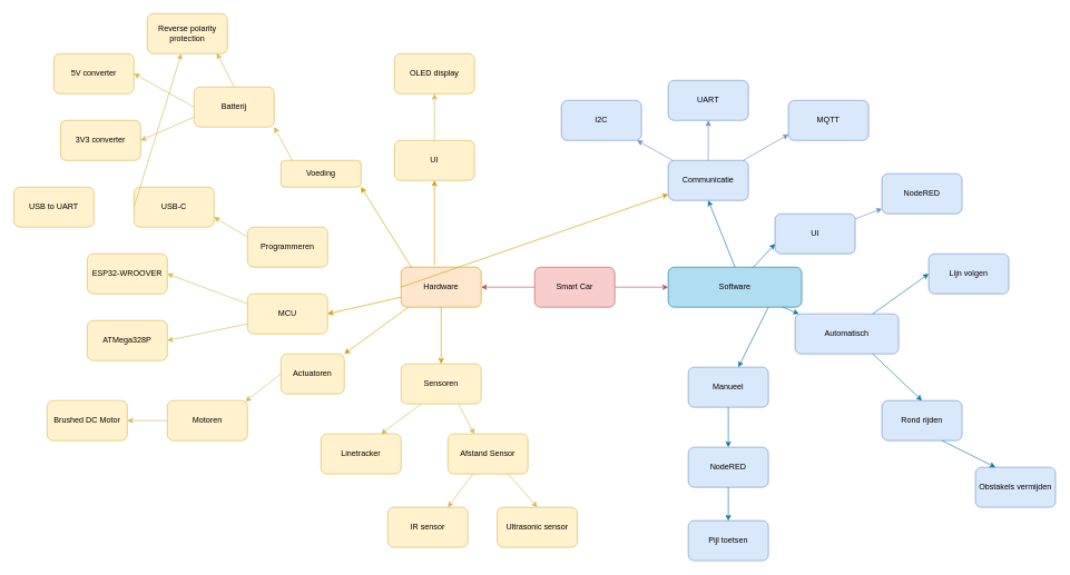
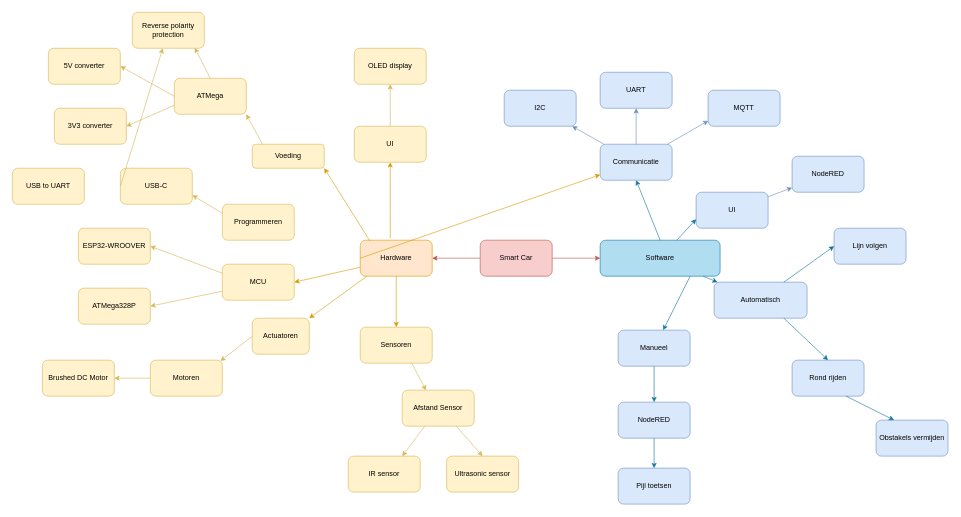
  <mxCell id="0" />
  <mxCell id="1" parent="0" />
  <mxCell id="2" value="" style="edgeStyle=orthogonalEdgeStyle;rounded=0;orthogonalLoop=1;jettySize=auto;html=1;fillColor=#f8cecc;strokeColor=#b85450;" parent="1" source="4" target="5" edge="1"><mxGeometry relative="1" as="geometry" /></mxCell>
  <mxCell id="3" value="" style="edgeStyle=orthogonalEdgeStyle;rounded=0;orthogonalLoop=1;jettySize=auto;html=1;fillColor=#f8cecc;strokeColor=#b85450;" parent="1" source="4" target="6" edge="1"><mxGeometry relative="1" as="geometry" /></mxCell>
  <mxCell id="4" value="Smart Car" style="rounded=1;whiteSpace=wrap;html=1;fillColor=#f8cecc;strokeColor=#b85450;" parent="1" vertex="1"><mxGeometry x="800" y="400" width="120" height="60" as="geometry" /></mxCell>
  <mxCell id="5" value="Hardware" style="rounded=1;whiteSpace=wrap;html=1;fillColor=#ffe6cc;strokeColor=#d79b00;" parent="1" vertex="1"><mxGeometry x="600" y="400" width="120" height="60" as="geometry" /></mxCell>
  <mxCell id="6" value="Software" style="rounded=1;whiteSpace=wrap;html=1;fillColor=#b1ddf0;strokeColor=#10739e;" parent="1" vertex="1"><mxGeometry x="1000" y="400" width="200" height="60" as="geometry" /></mxCell>
  <mxCell id="7" value="MCU" style="rounded=1;whiteSpace=wrap;html=1;fillColor=#fff2cc;strokeColor=#d6b656;" parent="1" vertex="1"><mxGeometry x="370" y="440" width="120" height="60" as="geometry" /></mxCell>
  <mxCell id="8" value="Voeding" style="rounded=1;whiteSpace=wrap;html=1;fillColor=#fff2cc;strokeColor=#d6b656;" parent="1" vertex="1"><mxGeometry x="420" y="240" width="120" height="40" as="geometry" /></mxCell>
  <mxCell id="9" value="Actuatoren" style="rounded=1;whiteSpace=wrap;html=1;fillColor=#fff2cc;strokeColor=#d6b656;" parent="1" vertex="1"><mxGeometry x="420" y="530" width="95" height="60" as="geometry" /></mxCell>
  <mxCell id="10" value="Sensoren" style="rounded=1;whiteSpace=wrap;html=1;fillColor=#fff2cc;strokeColor=#d6b656;" parent="1" vertex="1"><mxGeometry x="600" y="545" width="120" height="60" as="geometry" /></mxCell>
  <mxCell id="11" value="UI" style="rounded=1;whiteSpace=wrap;html=1;fillColor=#fff2cc;strokeColor=#d6b656;" parent="1" vertex="1"><mxGeometry x="590" y="210" width="120" height="60" as="geometry" /></mxCell>
  <mxCell id="12" value="Programmeren" style="rounded=1;whiteSpace=wrap;html=1;fillColor=#fff2cc;strokeColor=#d6b656;" parent="1" vertex="1"><mxGeometry x="370" y="340" width="120" height="60" as="geometry" /></mxCell>
  <mxCell id="13" value="" style="endArrow=classic;html=1;entryX=0.5;entryY=1;entryDx=0;entryDy=0;exitX=0.417;exitY=-0.05;exitDx=0;exitDy=0;exitPerimeter=0;fillColor=#ffe6cc;strokeColor=#d79b00;" parent="1" source="5" target="11" edge="1"><mxGeometry width="50" height="50" relative="1" as="geometry"><mxPoint x="650" y="390" as="sourcePoint" /><mxPoint x="590" y="430" as="targetPoint" /></mxGeometry></mxCell>
  <mxCell id="14" value="" style="endArrow=classic;html=1;entryX=1;entryY=1;entryDx=0;entryDy=0;exitX=0.133;exitY=0.017;exitDx=0;exitDy=0;exitPerimeter=0;fillColor=#ffe6cc;strokeColor=#d79b00;" parent="1" source="5" target="8" edge="1"><mxGeometry width="50" height="50" relative="1" as="geometry"><mxPoint x="540" y="480" as="sourcePoint" /><mxPoint x="590" y="430" as="targetPoint" /></mxGeometry></mxCell>
  <mxCell id="15" value="" style="endArrow=classic;html=1;exitX=0;exitY=0.5;exitDx=0;exitDy=0;fillColor=#ffe6cc;strokeColor=#d79b00;" parent="1" source="5" target="47" edge="1"><mxGeometry width="50" height="50" relative="1" as="geometry"><mxPoint x="540" y="480" as="sourcePoint" /><mxPoint x="590" y="430" as="targetPoint" /></mxGeometry></mxCell>
  <mxCell id="16" value="" style="endArrow=classic;html=1;exitX=0;exitY=0.75;exitDx=0;exitDy=0;entryX=1;entryY=0.5;entryDx=0;entryDy=0;fillColor=#ffe6cc;strokeColor=#d79b00;" parent="1" source="5" target="7" edge="1"><mxGeometry width="50" height="50" relative="1" as="geometry"><mxPoint x="540" y="480" as="sourcePoint" /><mxPoint x="590" y="430" as="targetPoint" /></mxGeometry></mxCell>
  <mxCell id="17" value="" style="endArrow=classic;html=1;entryX=1;entryY=0;entryDx=0;entryDy=0;exitX=0.092;exitY=1;exitDx=0;exitDy=0;exitPerimeter=0;fillColor=#ffe6cc;strokeColor=#d79b00;" parent="1" source="5" target="9" edge="1"><mxGeometry width="50" height="50" relative="1" as="geometry"><mxPoint x="540" y="480" as="sourcePoint" /><mxPoint x="590" y="430" as="targetPoint" /></mxGeometry></mxCell>
  <mxCell id="18" value="" style="endArrow=classic;html=1;entryX=0.5;entryY=0;entryDx=0;entryDy=0;exitX=0.5;exitY=1;exitDx=0;exitDy=0;fillColor=#ffe6cc;strokeColor=#d79b00;" parent="1" source="5" target="10" edge="1"><mxGeometry width="50" height="50" relative="1" as="geometry"><mxPoint x="540" y="480" as="sourcePoint" /><mxPoint x="590" y="430" as="targetPoint" /></mxGeometry></mxCell>
  <mxCell id="19" value="OLED display" style="rounded=1;whiteSpace=wrap;html=1;fillColor=#fff2cc;strokeColor=#d6b656;" parent="1" vertex="1"><mxGeometry x="590" y="80" width="120" height="60" as="geometry" /></mxCell>
  <mxCell id="20" value="5V converter" style="rounded=1;whiteSpace=wrap;html=1;fillColor=#fff2cc;strokeColor=#d6b656;" parent="1" vertex="1"><mxGeometry x="80" y="80" width="120" height="60" as="geometry" /></mxCell>
- <mxCell id="21" value="Batterij" style="rounded=1;whiteSpace=wrap;html=1;fillColor=#fff2cc;strokeColor=#d6b656;" parent="1" vertex="1"><mxGeometry x="290" y="130" width="120" height="60" as="geometry" /></mxCell>
+ <mxCell id="21" value="ATMega" style="rounded=1;whiteSpace=wrap;html=1;fillColor=#fff2cc;strokeColor=#d6b656;" parent="1" vertex="1"><mxGeometry x="290" y="130" width="120" height="60" as="geometry" /></mxCell>
  <mxCell id="22" value="" style="endArrow=classic;html=1;entryX=0.5;entryY=1;entryDx=0;entryDy=0;exitX=0.5;exitY=0;exitDx=0;exitDy=0;fillColor=#fff2cc;strokeColor=#d6b656;" parent="1" source="11" target="19" edge="1"><mxGeometry width="50" height="50" relative="1" as="geometry"><mxPoint x="390" y="380" as="sourcePoint" /><mxPoint x="440" y="330" as="targetPoint" /></mxGeometry></mxCell>
  <mxCell id="23" value="" style="endArrow=classic;html=1;entryX=1;entryY=1;entryDx=0;entryDy=0;exitX=0.143;exitY=0.01;exitDx=0;exitDy=0;exitPerimeter=0;fillColor=#fff2cc;strokeColor=#d6b656;" parent="1" source="8" target="21" edge="1"><mxGeometry width="50" height="50" relative="1" as="geometry"><mxPoint x="390" y="380" as="sourcePoint" /><mxPoint x="440" y="330" as="targetPoint" /></mxGeometry></mxCell>
  <mxCell id="24" value="USB-C" style="rounded=1;whiteSpace=wrap;html=1;fillColor=#fff2cc;strokeColor=#d6b656;" parent="1" vertex="1"><mxGeometry x="200" y="280" width="120" height="60" as="geometry" /></mxCell>
  <mxCell id="25" value="" style="endArrow=classic;html=1;entryX=1;entryY=0.75;entryDx=0;entryDy=0;exitX=0;exitY=0.25;exitDx=0;exitDy=0;fillColor=#fff2cc;strokeColor=#d6b656;" parent="1" source="12" target="24" edge="1"><mxGeometry width="50" height="50" relative="1" as="geometry"><mxPoint x="490" y="370" as="sourcePoint" /><mxPoint x="540" y="320" as="targetPoint" /></mxGeometry></mxCell>
  <mxCell id="26" value="USB to UART" style="rounded=1;whiteSpace=wrap;html=1;fillColor=#fff2cc;strokeColor=#d6b656;" parent="1" vertex="1"><mxGeometry x="20" y="280" width="120" height="60" as="geometry" /></mxCell>
  <mxCell id="27" value="" style="endArrow=classic;html=1;exitX=0;exitY=0.5;exitDx=0;exitDy=0;fillColor=#fff2cc;strokeColor=#d6b656;" parent="1" source="24" target="37" edge="1"><mxGeometry width="50" height="50" relative="1" as="geometry"><mxPoint x="490" y="370" as="sourcePoint" /><mxPoint x="540" y="320" as="targetPoint" /></mxGeometry></mxCell>
  <mxCell id="28" value="ESP32-WROOVER" style="rounded=1;whiteSpace=wrap;html=1;fillColor=#fff2cc;strokeColor=#d6b656;" parent="1" vertex="1"><mxGeometry x="130" y="380" width="120" height="60" as="geometry" /></mxCell>
  <mxCell id="29" value="ATMega328P" style="rounded=1;whiteSpace=wrap;html=1;fillColor=#fff2cc;strokeColor=#d6b656;" parent="1" vertex="1"><mxGeometry x="130" y="480" width="120" height="60" as="geometry" /></mxCell>
  <mxCell id="30" value="" style="endArrow=classic;html=1;entryX=1;entryY=0.5;entryDx=0;entryDy=0;exitX=0;exitY=0.25;exitDx=0;exitDy=0;fillColor=#fff2cc;strokeColor=#d6b656;" parent="1" source="7" target="28" edge="1"><mxGeometry width="50" height="50" relative="1" as="geometry"><mxPoint x="340" y="520" as="sourcePoint" /><mxPoint x="390" y="470" as="targetPoint" /></mxGeometry></mxCell>
  <mxCell id="31" value="" style="endArrow=classic;html=1;entryX=1;entryY=0.5;entryDx=0;entryDy=0;exitX=0;exitY=0.75;exitDx=0;exitDy=0;fillColor=#fff2cc;strokeColor=#d6b656;" parent="1" source="7" target="29" edge="1"><mxGeometry width="50" height="50" relative="1" as="geometry"><mxPoint x="340" y="520" as="sourcePoint" /><mxPoint x="390" y="470" as="targetPoint" /></mxGeometry></mxCell>
  <mxCell id="32" value="" style="edgeStyle=orthogonalEdgeStyle;rounded=0;orthogonalLoop=1;jettySize=auto;html=1;fillColor=#fff2cc;strokeColor=#d6b656;" parent="1" source="33" target="34" edge="1"><mxGeometry relative="1" as="geometry" /></mxCell>
  <mxCell id="33" value="Motoren" style="rounded=1;whiteSpace=wrap;html=1;fillColor=#fff2cc;strokeColor=#d6b656;" parent="1" vertex="1"><mxGeometry x="250" y="600" width="120" height="60" as="geometry" /></mxCell>
  <mxCell id="34" value="Brushed DC Motor" style="rounded=1;whiteSpace=wrap;html=1;fillColor=#fff2cc;strokeColor=#d6b656;" parent="1" vertex="1"><mxGeometry x="70" y="600" width="120" height="60" as="geometry" /></mxCell>
  <mxCell id="35" value="" style="endArrow=classic;html=1;exitX=0;exitY=0.5;exitDx=0;exitDy=0;entryX=0.975;entryY=0.023;entryDx=0;entryDy=0;entryPerimeter=0;fillColor=#fff2cc;strokeColor=#d6b656;" parent="1" source="9" target="33" edge="1"><mxGeometry width="50" height="50" relative="1" as="geometry"><mxPoint x="50" y="760" as="sourcePoint" /><mxPoint x="370" y="600" as="targetPoint" /></mxGeometry></mxCell>
- <mxCell id="36" value="Linetracker" style="rounded=1;whiteSpace=wrap;html=1;fillColor=#fff2cc;strokeColor=#d6b656;" parent="1" vertex="1"><mxGeometry x="480" y="650" width="120" height="60" as="geometry" /></mxCell>
  <mxCell id="37" value="Reverse polarity protection" style="rounded=1;whiteSpace=wrap;html=1;fillColor=#fff2cc;strokeColor=#d6b656;" parent="1" vertex="1"><mxGeometry x="220" width="120" height="60" as="geometry" y="20" /></mxCell>
  <mxCell id="38" value="" style="endArrow=classic;html=1;entryX=1;entryY=0.5;entryDx=0;entryDy=0;exitX=0;exitY=0.5;exitDx=0;exitDy=0;fillColor=#fff2cc;strokeColor=#d6b656;" parent="1" source="21" target="20" edge="1"><mxGeometry width="50" height="50" relative="1" as="geometry"><mxPoint x="250" y="300" as="sourcePoint" /><mxPoint x="300" y="250" as="targetPoint" /></mxGeometry></mxCell>
  <mxCell id="39" value="" style="endArrow=classic;html=1;entryX=0.867;entryY=0.987;entryDx=0;entryDy=0;exitX=0.5;exitY=0;exitDx=0;exitDy=0;entryPerimeter=0;fillColor=#fff2cc;strokeColor=#d6b656;" parent="1" source="21" target="37" edge="1"><mxGeometry width="50" height="50" relative="1" as="geometry"><mxPoint x="300" y="170" as="sourcePoint" /><mxPoint x="210" y="150" as="targetPoint" /></mxGeometry></mxCell>
  <mxCell id="40" value="Afstand Sensor" style="rounded=1;whiteSpace=wrap;html=1;fillColor=#fff2cc;strokeColor=#d6b656;" parent="1" vertex="1"><mxGeometry x="670" y="650" width="120" height="60" as="geometry" /></mxCell>
- <mxCell id="41" value="" style="endArrow=classic;html=1;entryX=0.75;entryY=0;entryDx=0;entryDy=0;exitX=0.25;exitY=1;exitDx=0;exitDy=0;fillColor=#fff2cc;strokeColor=#d6b656;" parent="1" source="10" target="36" edge="1"><mxGeometry width="50" height="50" relative="1" as="geometry"><mxPoint x="500" y="720" as="sourcePoint" /><mxPoint x="550" y="670" as="targetPoint" /></mxGeometry></mxCell>
  <mxCell id="42" value="" style="endArrow=classic;html=1;entryX=0.33;entryY=0.004;entryDx=0;entryDy=0;entryPerimeter=0;exitX=0.718;exitY=1.007;exitDx=0;exitDy=0;exitPerimeter=0;fillColor=#fff2cc;strokeColor=#d6b656;" parent="1" source="10" target="40" edge="1"><mxGeometry width="50" height="50" relative="1" as="geometry"><mxPoint x="500" y="720" as="sourcePoint" /><mxPoint x="550" y="670" as="targetPoint" /></mxGeometry></mxCell>
  <mxCell id="43" value="IR sensor" style="rounded=1;whiteSpace=wrap;html=1;fillColor=#fff2cc;strokeColor=#d6b656;" parent="1" vertex="1"><mxGeometry x="580" y="760" width="120" height="60" as="geometry" /></mxCell>
  <mxCell id="44" value="Ultrasonic sensor" style="rounded=1;whiteSpace=wrap;html=1;fillColor=#fff2cc;strokeColor=#d6b656;" parent="1" vertex="1"><mxGeometry x="744" y="760" width="120" height="60" as="geometry" /></mxCell>
  <mxCell id="45" value="" style="endArrow=classic;html=1;entryX=0.75;entryY=0;entryDx=0;entryDy=0;fillColor=#fff2cc;strokeColor=#d6b656;" parent="1" source="40" target="43" edge="1"><mxGeometry width="50" height="50" relative="1" as="geometry"><mxPoint x="630" y="730" as="sourcePoint" /><mxPoint x="680" y="680" as="targetPoint" /></mxGeometry></mxCell>
  <mxCell id="46" value="" style="endArrow=classic;html=1;exitX=0.75;exitY=1;exitDx=0;exitDy=0;entryX=0.5;entryY=0;entryDx=0;entryDy=0;fillColor=#fff2cc;strokeColor=#d6b656;" parent="1" source="40" target="44" edge="1"><mxGeometry width="50" height="50" relative="1" as="geometry"><mxPoint x="630" y="730" as="sourcePoint" /><mxPoint x="680" y="680" as="targetPoint" /></mxGeometry></mxCell>
  <mxCell id="47" value="Communicatie" style="rounded=1;whiteSpace=wrap;html=1;fillColor=#dae8fc;strokeColor=#6c8ebf;" parent="1" vertex="1"><mxGeometry x="1000" y="240" width="120" height="60" as="geometry" /></mxCell>
  <mxCell id="48" value="UI" style="rounded=1;whiteSpace=wrap;html=1;fillColor=#dae8fc;strokeColor=#6c8ebf;" parent="1" vertex="1"><mxGeometry x="1160" y="320" width="120" height="60" as="geometry" /></mxCell>
  <mxCell id="49" value="Automatisch" style="rounded=1;whiteSpace=wrap;html=1;fillColor=#dae8fc;strokeColor=#6c8ebf;" parent="1" vertex="1"><mxGeometry x="1190" y="470" width="155" height="60" as="geometry" /></mxCell>
  <mxCell id="50" value="Manueel" style="rounded=1;whiteSpace=wrap;html=1;fillColor=#dae8fc;strokeColor=#6c8ebf;" parent="1" vertex="1"><mxGeometry x="1030" y="550" width="120" height="60" as="geometry" /></mxCell>
  <mxCell id="51" value="I2C" style="rounded=1;whiteSpace=wrap;html=1;fillColor=#dae8fc;strokeColor=#6c8ebf;" parent="1" vertex="1"><mxGeometry x="840" y="150" width="120" height="60" as="geometry" /></mxCell>
  <mxCell id="52" value="UART" style="rounded=1;whiteSpace=wrap;html=1;fillColor=#dae8fc;strokeColor=#6c8ebf;" parent="1" vertex="1"><mxGeometry x="1000" y="120" width="120" height="60" as="geometry" /></mxCell>
  <mxCell id="53" value="MQTT" style="rounded=1;whiteSpace=wrap;html=1;fillColor=#dae8fc;strokeColor=#6c8ebf;" parent="1" vertex="1"><mxGeometry x="1180" y="150" width="120" height="60" as="geometry" /></mxCell>
  <mxCell id="54" value="" style="endArrow=classic;html=1;fillColor=#dae8fc;strokeColor=#6c8ebf;" parent="1" source="47" target="51" edge="1"><mxGeometry width="50" height="50" relative="1" as="geometry"><mxPoint x="930" y="310" as="sourcePoint" /><mxPoint x="980" y="260" as="targetPoint" /></mxGeometry></mxCell>
  <mxCell id="55" value="" style="endArrow=classic;html=1;fillColor=#dae8fc;strokeColor=#6c8ebf;entryX=0.5;entryY=1;entryDx=0;entryDy=0;exitX=0.5;exitY=0;exitDx=0;exitDy=0;" parent="1" source="47" target="52" edge="1"><mxGeometry width="50" height="50" relative="1" as="geometry"><mxPoint x="1016.667" y="250" as="sourcePoint" /><mxPoint x="963.333" y="220" as="targetPoint" /></mxGeometry></mxCell>
  <mxCell id="56" value="" style="endArrow=classic;html=1;fillColor=#dae8fc;strokeColor=#6c8ebf;entryX=0.002;entryY=0.849;entryDx=0;entryDy=0;entryPerimeter=0;" parent="1" source="47" target="53" edge="1"><mxGeometry width="50" height="50" relative="1" as="geometry"><mxPoint x="1026.667" y="260" as="sourcePoint" /><mxPoint x="973.333" y="230" as="targetPoint" /></mxGeometry></mxCell>
  <mxCell id="57" value="" style="endArrow=classic;html=1;fillColor=#b1ddf0;strokeColor=#10739e;entryX=0.5;entryY=1;entryDx=0;entryDy=0;exitX=0.5;exitY=0;exitDx=0;exitDy=0;" parent="1" source="6" target="47" edge="1"><mxGeometry width="50" height="50" relative="1" as="geometry"><mxPoint x="1006.667" y="260" as="sourcePoint" /><mxPoint x="953.333" y="230" as="targetPoint" /></mxGeometry></mxCell>
  <mxCell id="58" value="NodeRED" style="rounded=1;whiteSpace=wrap;html=1;fillColor=#dae8fc;strokeColor=#6c8ebf;" parent="1" vertex="1"><mxGeometry x="1320" y="260" width="120" height="60" as="geometry" /></mxCell>
  <mxCell id="59" value="" style="endArrow=classic;html=1;fillColor=#b1ddf0;strokeColor=#10739e;entryX=0;entryY=0.75;entryDx=0;entryDy=0;" parent="1" source="6" target="48" edge="1"><mxGeometry width="50" height="50" relative="1" as="geometry"><mxPoint x="1070" y="410" as="sourcePoint" /><mxPoint x="1040" y="300" as="targetPoint" /></mxGeometry></mxCell>
  <mxCell id="60" value="" style="endArrow=classic;html=1;fillColor=#b1ddf0;strokeColor=#10739e;" parent="1" source="6" target="49" edge="1"><mxGeometry width="50" height="50" relative="1" as="geometry"><mxPoint x="1116.154" y="410" as="sourcePoint" /><mxPoint x="1170" y="375" as="targetPoint" /></mxGeometry></mxCell>
  <mxCell id="61" value="" style="endArrow=classic;html=1;fillColor=#b1ddf0;strokeColor=#10739e;exitX=0.75;exitY=1;exitDx=0;exitDy=0;" parent="1" source="6" target="50" edge="1"><mxGeometry width="50" height="50" relative="1" as="geometry"><mxPoint x="1126.154" y="420" as="sourcePoint" /><mxPoint x="1180" y="385" as="targetPoint" /></mxGeometry></mxCell>
  <mxCell id="62" value="" style="endArrow=classic;html=1;fillColor=#dae8fc;strokeColor=#6c8ebf;" parent="1" source="48" target="58" edge="1"><mxGeometry width="50" height="50" relative="1" as="geometry"><mxPoint x="1100" y="240" as="sourcePoint" /><mxPoint x="1159.76" y="207.12" as="targetPoint" /></mxGeometry></mxCell>
  <mxCell id="63" value="Lijn volgen" style="rounded=1;whiteSpace=wrap;html=1;fillColor=#dae8fc;strokeColor=#6c8ebf;" parent="1" vertex="1"><mxGeometry x="1390" y="380" width="120" height="60" as="geometry" /></mxCell>
  <mxCell id="64" value="Rond rijden" style="rounded=1;whiteSpace=wrap;html=1;fillColor=#dae8fc;strokeColor=#6c8ebf;" parent="1" vertex="1"><mxGeometry x="1320" y="600" width="120" height="60" as="geometry" /></mxCell>
  <mxCell id="65" value="NodeRED" style="rounded=1;whiteSpace=wrap;html=1;fillColor=#dae8fc;strokeColor=#6c8ebf;" parent="1" vertex="1"><mxGeometry x="1030" y="670" width="120" height="60" as="geometry" /></mxCell>
  <mxCell id="66" value="" style="endArrow=classic;html=1;fillColor=#b1ddf0;strokeColor=#10739e;exitX=0.5;exitY=1;exitDx=0;exitDy=0;entryX=0.5;entryY=0;entryDx=0;entryDy=0;" parent="1" source="50" target="65" edge="1"><mxGeometry width="50" height="50" relative="1" as="geometry"><mxPoint x="1130" y="462.105" as="sourcePoint" /><mxPoint x="1200" y="487.895" as="targetPoint" /></mxGeometry></mxCell>
  <mxCell id="67" value="" style="endArrow=classic;html=1;fillColor=#b1ddf0;strokeColor=#10739e;exitX=0.75;exitY=0;exitDx=0;exitDy=0;entryX=0;entryY=0.5;entryDx=0;entryDy=0;" parent="1" source="49" target="63" edge="1"><mxGeometry width="50" height="50" relative="1" as="geometry"><mxPoint x="1140" y="472.105" as="sourcePoint" /><mxPoint x="1210" y="497.895" as="targetPoint" /></mxGeometry></mxCell>
  <mxCell id="68" value="" style="endArrow=classic;html=1;fillColor=#b1ddf0;strokeColor=#10739e;entryX=0.5;entryY=0;entryDx=0;entryDy=0;exitX=0.75;exitY=1;exitDx=0;exitDy=0;" parent="1" source="49" target="64" edge="1"><mxGeometry width="50" height="50" relative="1" as="geometry"><mxPoint x="1160" y="492.105" as="sourcePoint" /><mxPoint x="1230" y="517.895" as="targetPoint" /></mxGeometry></mxCell>
  <mxCell id="69" value="Pijl toetsen" style="rounded=1;whiteSpace=wrap;html=1;fillColor=#dae8fc;strokeColor=#6c8ebf;" parent="1" vertex="1"><mxGeometry x="1030" y="780" width="120" height="60" as="geometry" /></mxCell>
  <mxCell id="70" value="" style="endArrow=classic;html=1;fillColor=#b1ddf0;strokeColor=#10739e;exitX=0.5;exitY=1;exitDx=0;exitDy=0;" parent="1" source="65" target="69" edge="1"><mxGeometry width="50" height="50" relative="1" as="geometry"><mxPoint x="1070" y="420" as="sourcePoint" /><mxPoint x="1070" y="540" as="targetPoint" /></mxGeometry></mxCell>
  <mxCell id="71" value="Obstakels vermijden" style="rounded=1;whiteSpace=wrap;html=1;fillColor=#dae8fc;strokeColor=#6c8ebf;" parent="1" vertex="1"><mxGeometry x="1460" y="700" width="120" height="60" as="geometry" /></mxCell>
  <mxCell id="72" value="" style="endArrow=classic;html=1;fillColor=#b1ddf0;strokeColor=#10739e;entryX=0.25;entryY=0;entryDx=0;entryDy=0;exitX=0.75;exitY=1;exitDx=0;exitDy=0;" parent="1" source="64" target="71" edge="1"><mxGeometry width="50" height="50" relative="1" as="geometry"><mxPoint x="1270" y="520" as="sourcePoint" /><mxPoint x="1370" y="560" as="targetPoint" /></mxGeometry></mxCell>
  <mxCell id="73" value="3V3 converter" style="rounded=1;whiteSpace=wrap;html=1;fillColor=#fff2cc;strokeColor=#d6b656;" parent="1" vertex="1"><mxGeometry x="90" y="180" width="120" height="60" as="geometry" /></mxCell>
  <mxCell id="74" value="" style="endArrow=classic;html=1;entryX=1;entryY=0.5;entryDx=0;entryDy=0;exitX=0;exitY=0.75;exitDx=0;exitDy=0;fillColor=#fff2cc;strokeColor=#d6b656;" parent="1" source="21" target="73" edge="1"><mxGeometry width="50" height="50" relative="1" as="geometry"><mxPoint x="300" y="170" as="sourcePoint" /><mxPoint x="210" y="120" as="targetPoint" /></mxGeometry></mxCell>
